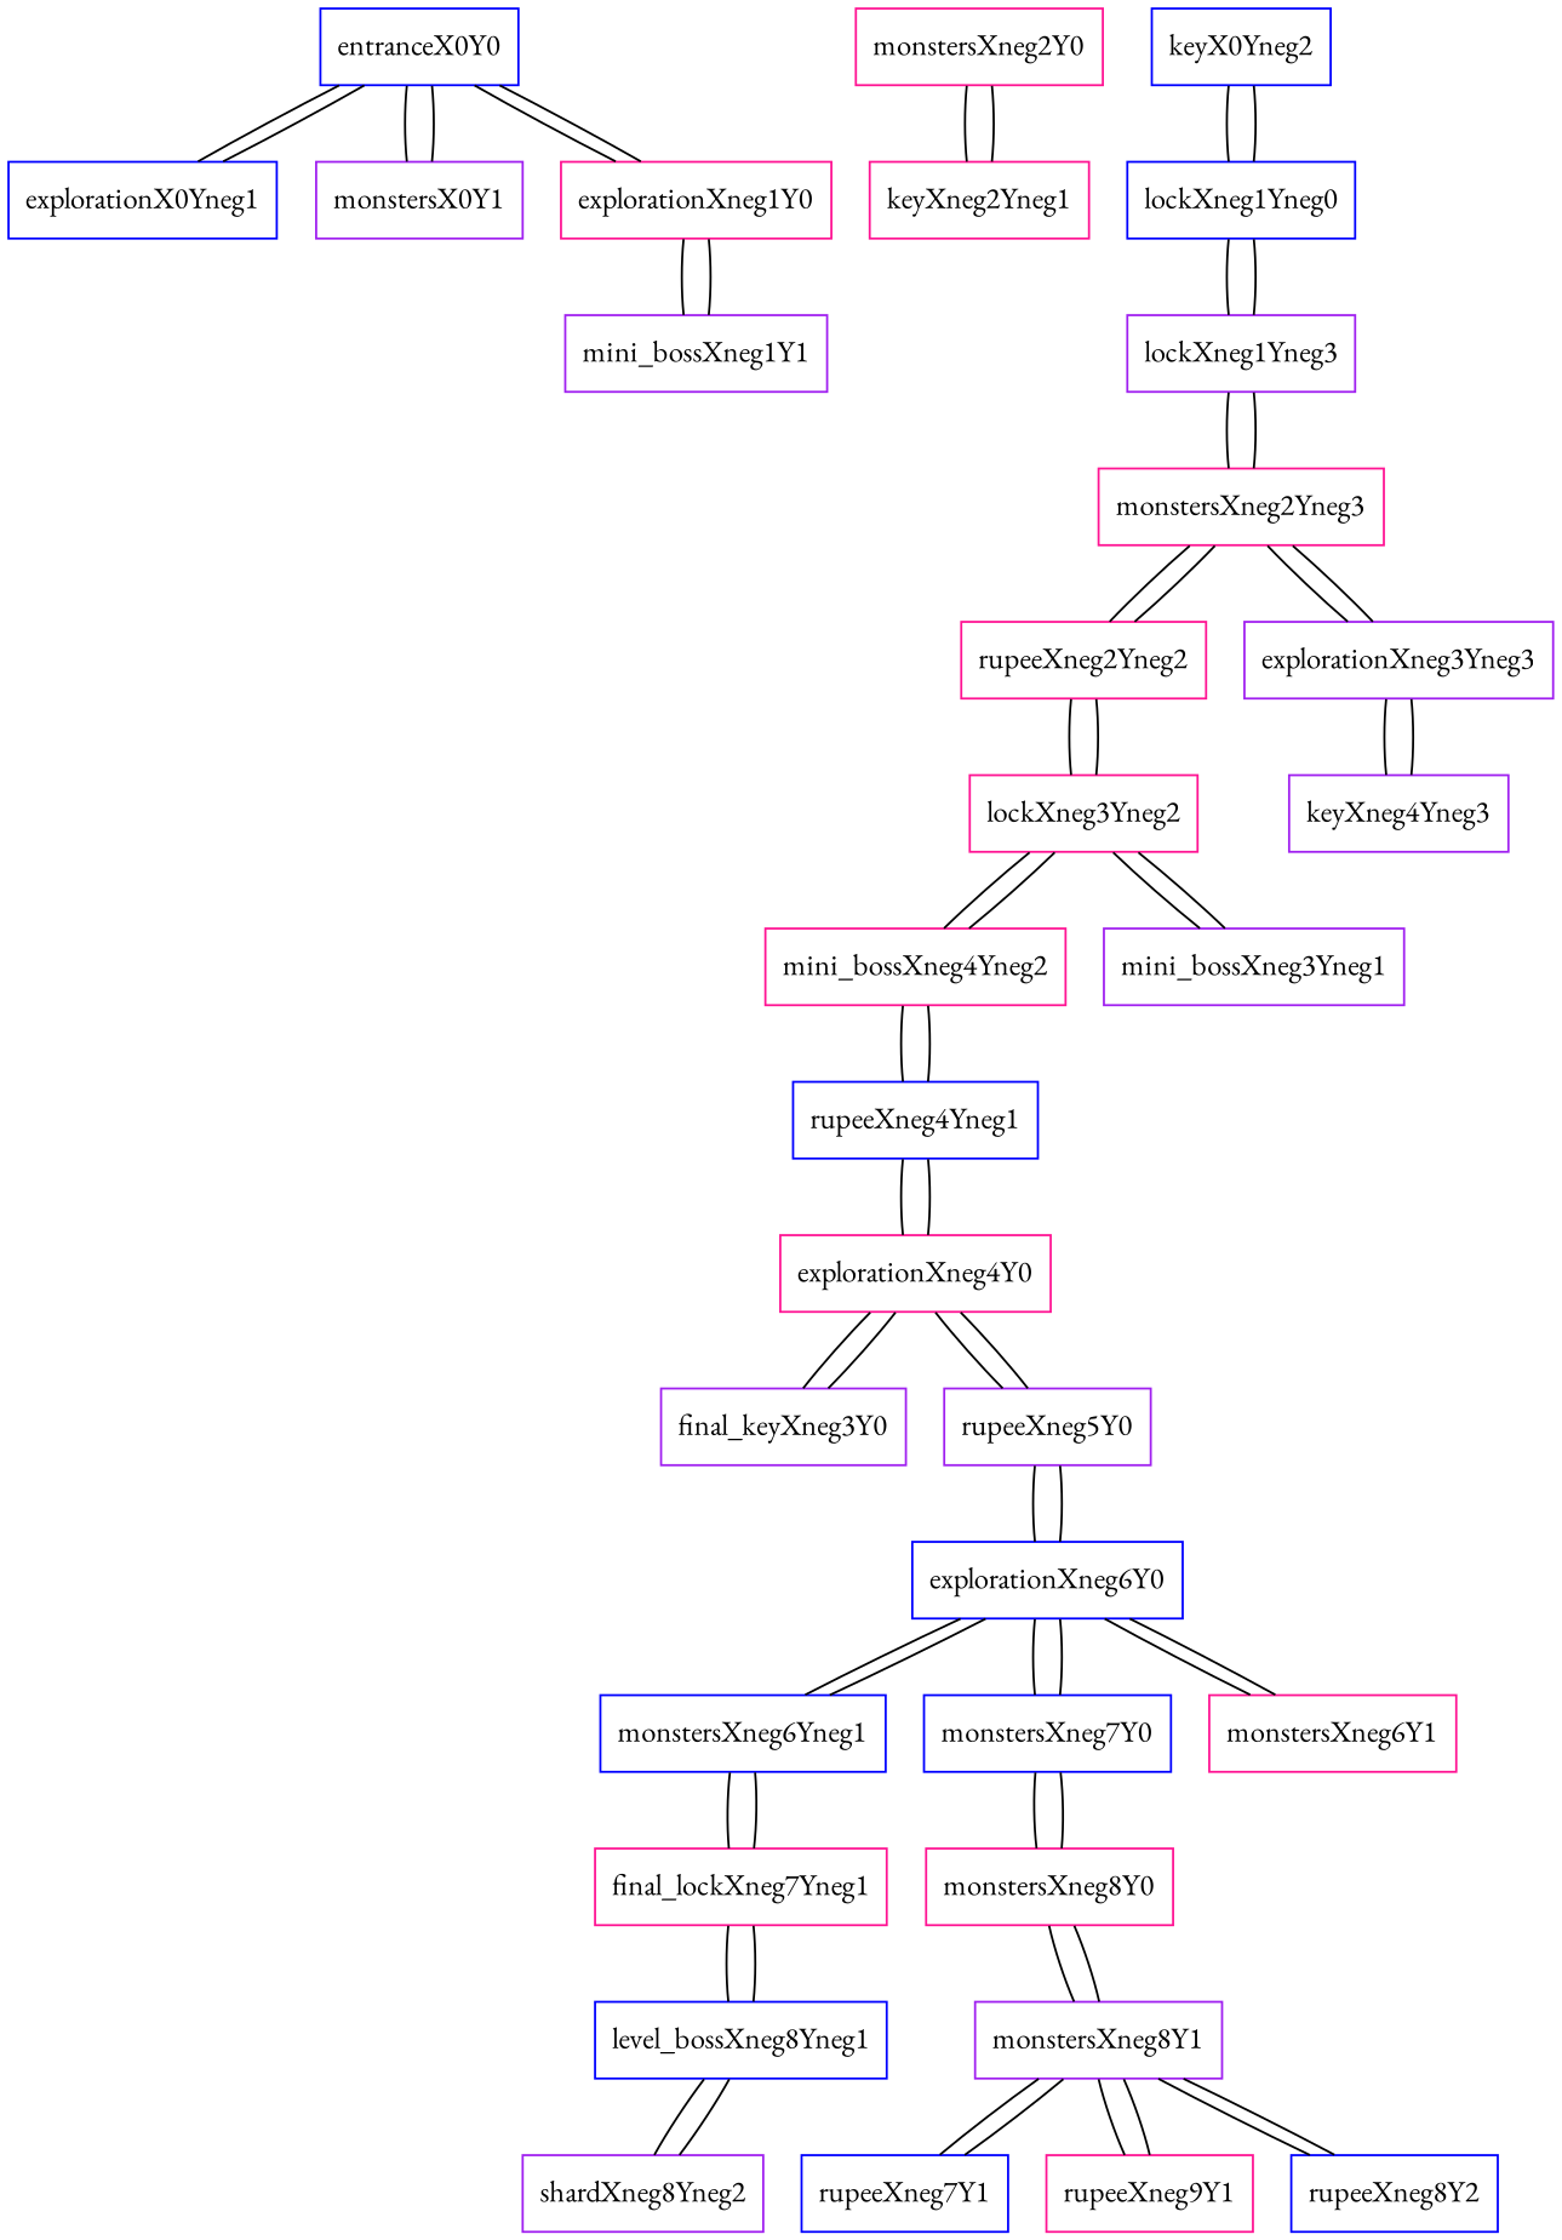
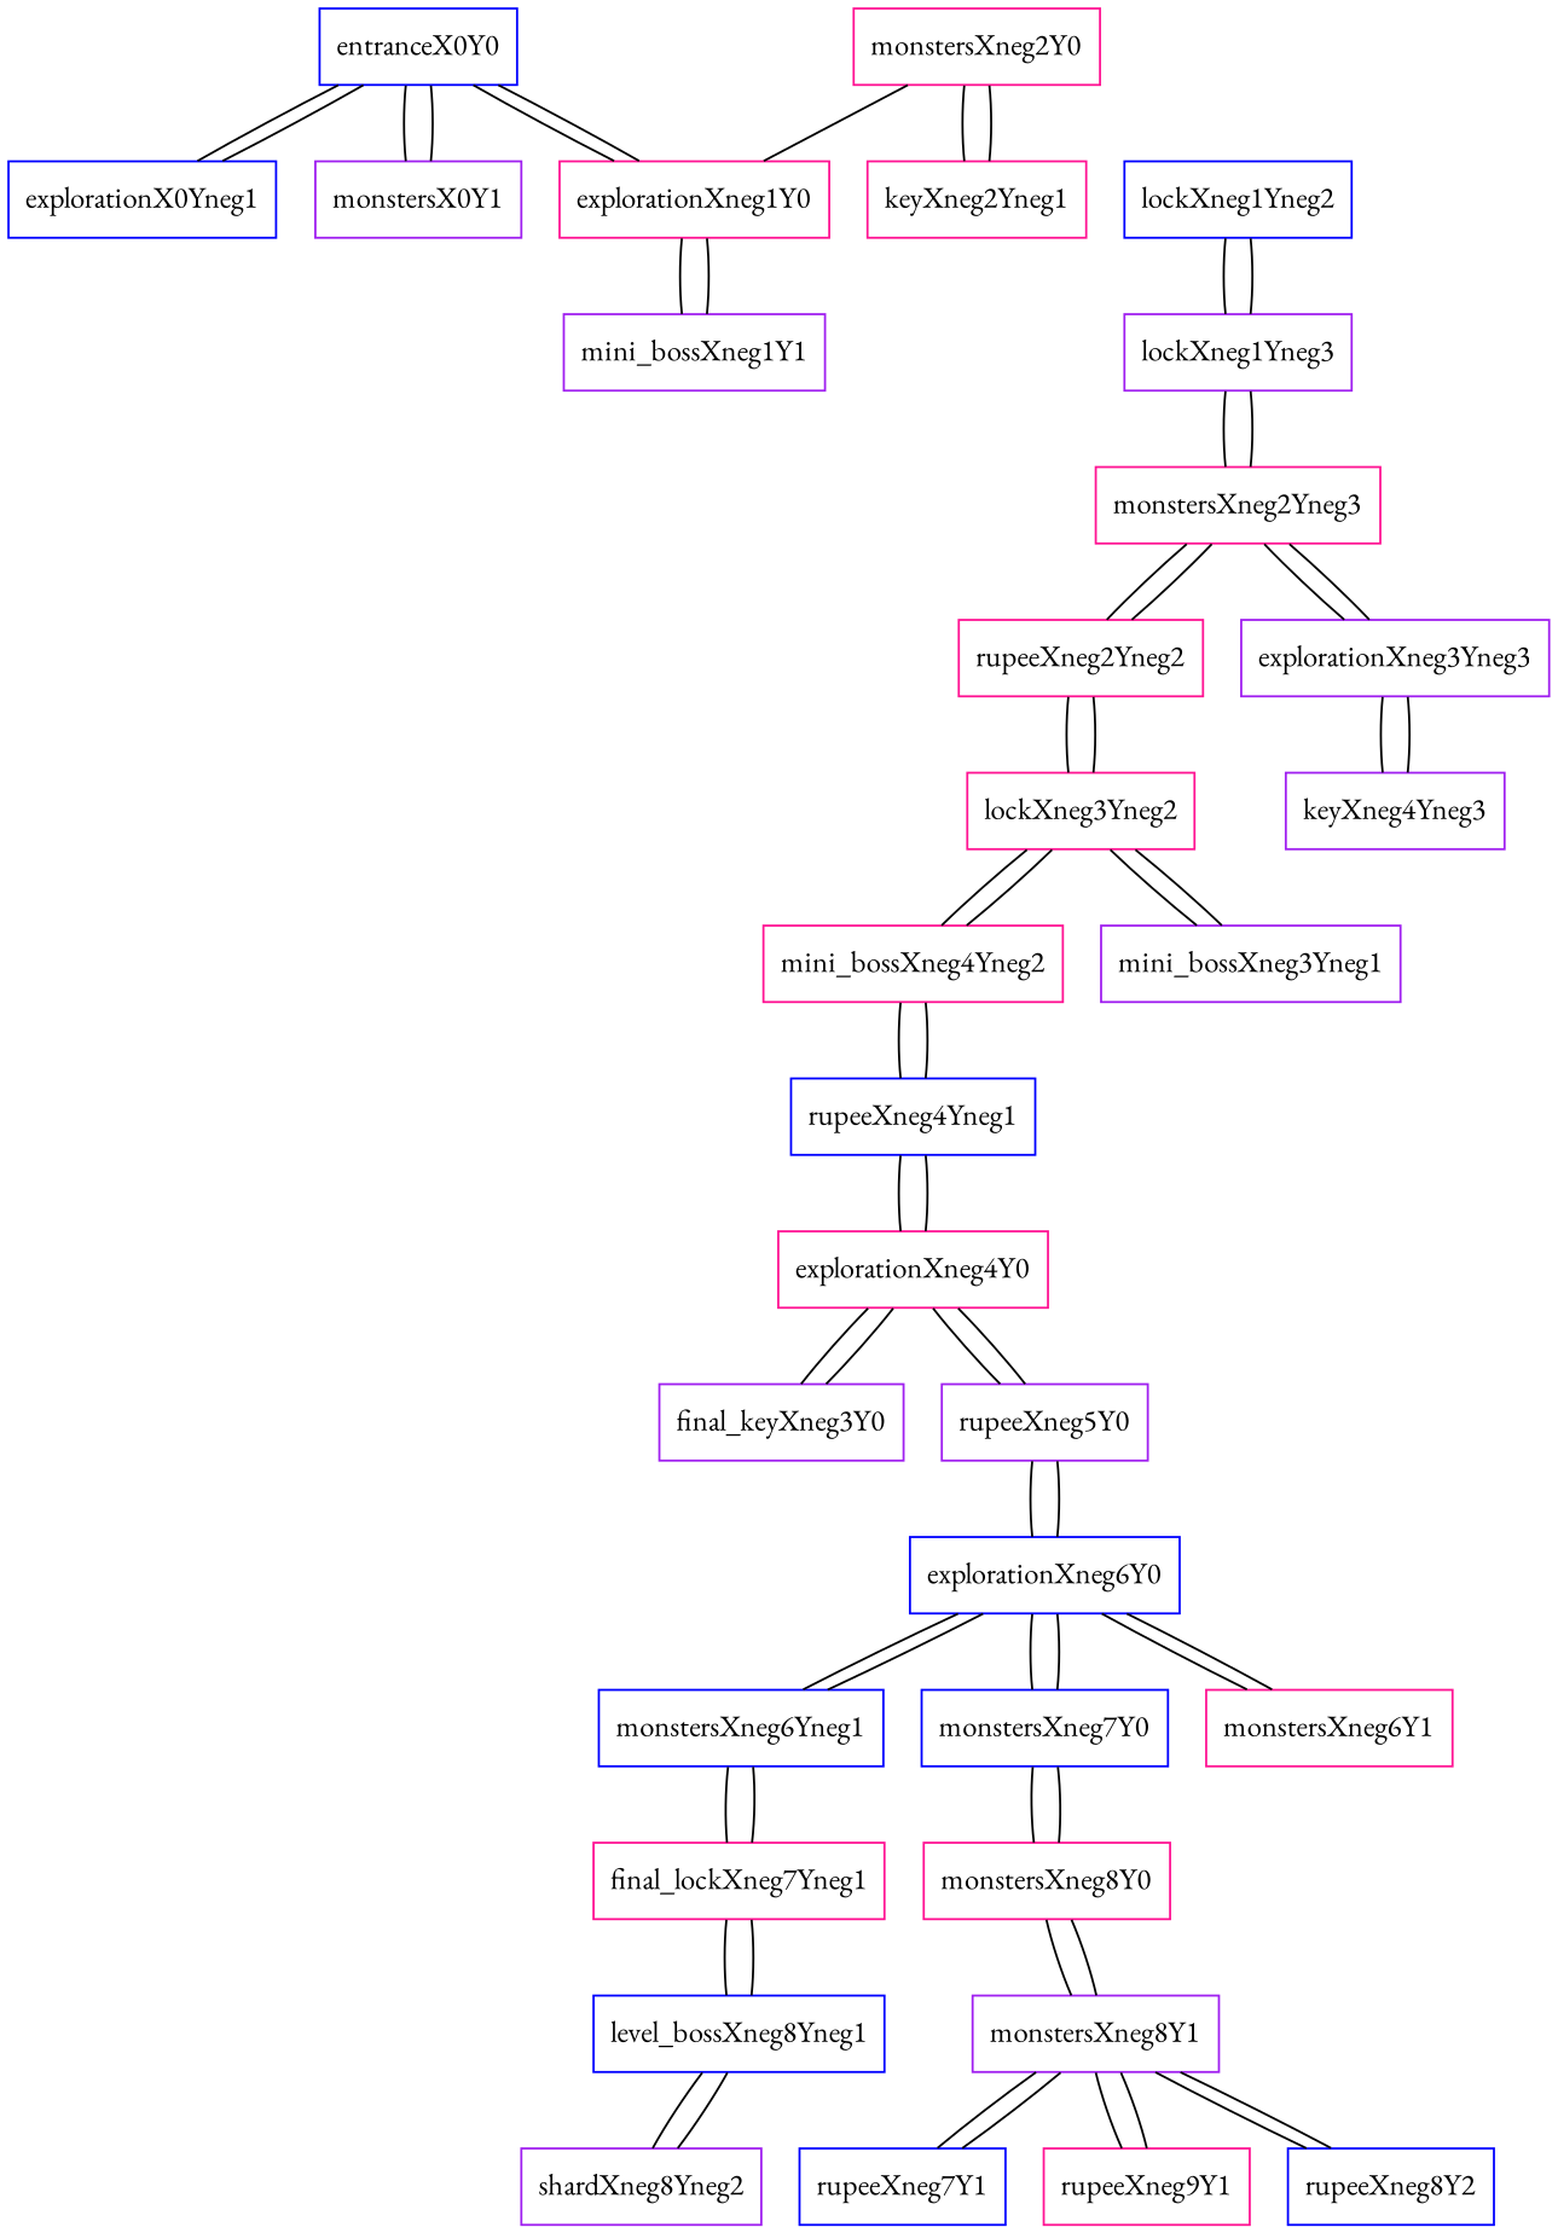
  graph {
    fontname="EB Garamond"
    node [color=deeppink fontname="EB Garamond" shape=box]
    edge [fontname="EB Garamond"]
    entranceX0Y0 [color=blue]
    explorationXneg1Y0
    explorationX0Yneg1 [color=blue]
    monstersX0Y1 [color=purple]
    mini_bossXneg1Y1 [color=purple]
    monstersXneg2Y0
    keyXneg2Yneg1
-   keyX0Yneg2 [color=blue]
-   lockXneg1Yneg2 [color=blue label=lockXneg1Yneg0]
+   lockXneg1Yneg2 [color=blue]
    lockXneg1Yneg3 [color=purple]
    monstersXneg2Yneg3
    rupeeXneg2Yneg2
    explorationXneg3Yneg3 [color=purple]
    lockXneg3Yneg2
    keyXneg4Yneg3 [color=purple]
    mini_bossXneg4Yneg2
    mini_bossXneg3Yneg1 [color=purple]
    rupeeXneg4Yneg1 [color=blue]
    explorationXneg4Y0
    final_keyXneg3Y0 [color=purple]
    rupeeXneg5Y0 [color=purple]
    explorationXneg6Y0 [color=blue]
    monstersXneg6Yneg1 [color=blue]
    monstersXneg7Y0 [color=blue]
    monstersXneg6Y1
    final_lockXneg7Yneg1
    monstersXneg8Y0
    level_bossXneg8Yneg1 [color=blue]
    monstersXneg8Y1 [color=purple]
    rupeeXneg7Y1 [color=blue]
    rupeeXneg9Y1
    rupeeXneg8Y2 [color=blue]
    shardXneg8Yneg2 [color=purple]
    entranceX0Y0 -- explorationXneg1Y0
    entranceX0Y0 -- explorationX0Yneg1
    entranceX0Y0 -- monstersX0Y1
    explorationXneg1Y0 -- entranceX0Y0
    explorationXneg1Y0 -- mini_bossXneg1Y1
    explorationX0Yneg1 -- entranceX0Y0
    monstersX0Y1 -- entranceX0Y0
    mini_bossXneg1Y1 -- explorationXneg1Y0
+   monstersXneg2Y0 -- explorationXneg1Y0
    monstersXneg2Y0 -- keyXneg2Yneg1
    keyXneg2Yneg1 -- monstersXneg2Y0
-   keyX0Yneg2 -- lockXneg1Yneg2
-   lockXneg1Yneg2 -- keyX0Yneg2
    lockXneg1Yneg2 -- lockXneg1Yneg3
    lockXneg1Yneg3 -- lockXneg1Yneg2
    lockXneg1Yneg3 -- monstersXneg2Yneg3
    monstersXneg2Yneg3 -- lockXneg1Yneg3
    monstersXneg2Yneg3 -- rupeeXneg2Yneg2
    monstersXneg2Yneg3 -- explorationXneg3Yneg3
    rupeeXneg2Yneg2 -- monstersXneg2Yneg3
    rupeeXneg2Yneg2 -- lockXneg3Yneg2
    explorationXneg3Yneg3 -- monstersXneg2Yneg3
    explorationXneg3Yneg3 -- keyXneg4Yneg3
    lockXneg3Yneg2 -- rupeeXneg2Yneg2
    lockXneg3Yneg2 -- mini_bossXneg4Yneg2
    lockXneg3Yneg2 -- mini_bossXneg3Yneg1
    keyXneg4Yneg3 -- explorationXneg3Yneg3
    mini_bossXneg4Yneg2 -- lockXneg3Yneg2
    mini_bossXneg4Yneg2 -- rupeeXneg4Yneg1
    mini_bossXneg3Yneg1 -- lockXneg3Yneg2
    rupeeXneg4Yneg1 -- mini_bossXneg4Yneg2
    rupeeXneg4Yneg1 -- explorationXneg4Y0
    explorationXneg4Y0 -- rupeeXneg4Yneg1
    explorationXneg4Y0 -- final_keyXneg3Y0
    explorationXneg4Y0 -- rupeeXneg5Y0
    final_keyXneg3Y0 -- explorationXneg4Y0
    rupeeXneg5Y0 -- explorationXneg4Y0
    rupeeXneg5Y0 -- explorationXneg6Y0
    explorationXneg6Y0 -- rupeeXneg5Y0
    explorationXneg6Y0 -- monstersXneg6Yneg1
    explorationXneg6Y0 -- monstersXneg7Y0
    explorationXneg6Y0 -- monstersXneg6Y1
    monstersXneg6Yneg1 -- explorationXneg6Y0
    monstersXneg6Yneg1 -- final_lockXneg7Yneg1
    monstersXneg7Y0 -- explorationXneg6Y0
    monstersXneg7Y0 -- monstersXneg8Y0
    monstersXneg6Y1 -- explorationXneg6Y0
    final_lockXneg7Yneg1 -- monstersXneg6Yneg1
    final_lockXneg7Yneg1 -- level_bossXneg8Yneg1
    monstersXneg8Y0 -- monstersXneg7Y0
    monstersXneg8Y0 -- monstersXneg8Y1
    level_bossXneg8Yneg1 -- final_lockXneg7Yneg1
    level_bossXneg8Yneg1 -- shardXneg8Yneg2
    monstersXneg8Y1 -- monstersXneg8Y0
    monstersXneg8Y1 -- rupeeXneg7Y1
    monstersXneg8Y1 -- rupeeXneg9Y1
    monstersXneg8Y1 -- rupeeXneg8Y2
    rupeeXneg7Y1 -- monstersXneg8Y1
    rupeeXneg9Y1 -- monstersXneg8Y1
    rupeeXneg8Y2 -- monstersXneg8Y1
    shardXneg8Yneg2 -- level_bossXneg8Yneg1
  }
